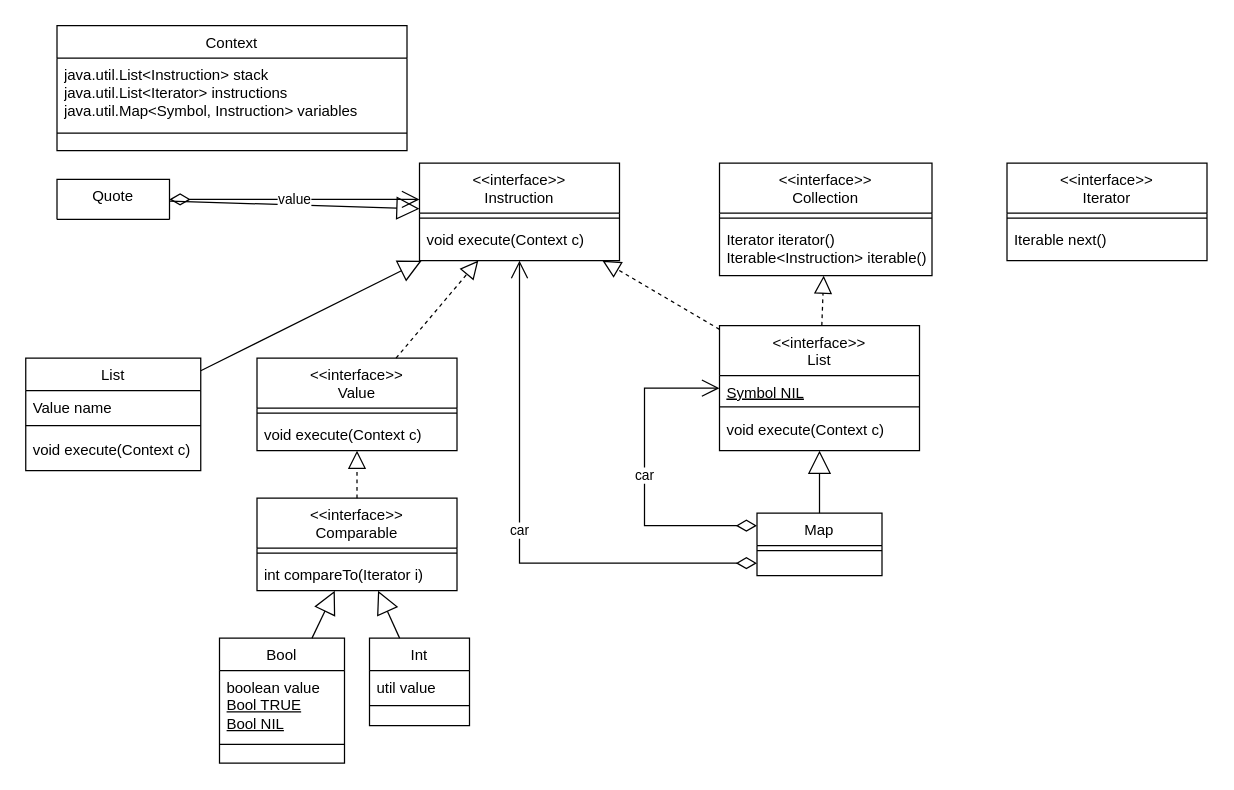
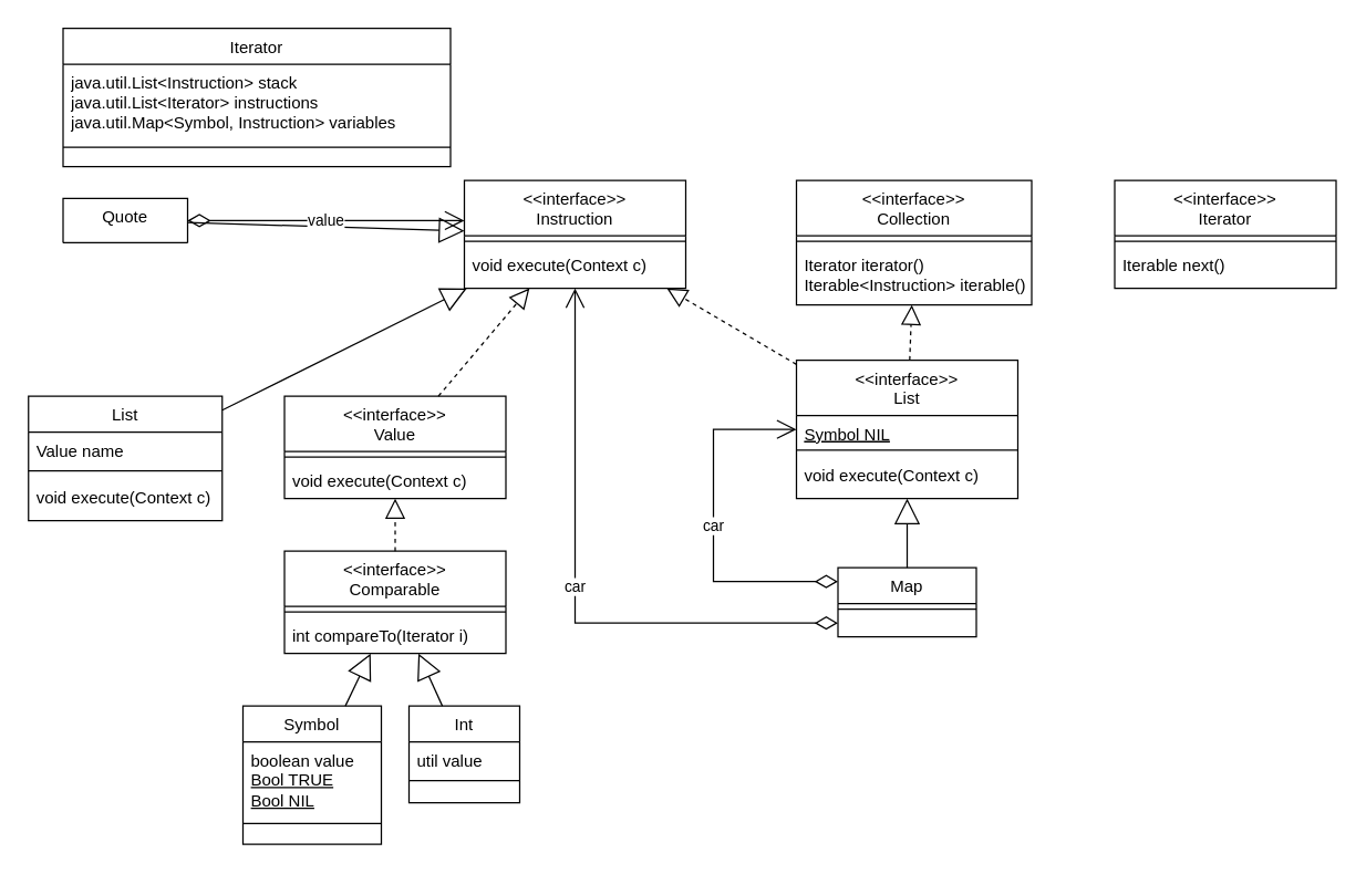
  <mxCell id="0" />
  <mxCell id="1" parent="0" />
  <mxCell id="2" value="&lt;&lt;interface&gt;&gt;&#10;Instruction" style="swimlane;fontStyle=0;align=center;verticalAlign=top;childLayout=stackLayout;horizontal=1;startSize=40;horizontalStack=0;resizeParent=1;resizeLast=0;collapsible=1;marginBottom=0;rounded=0;shadow=0;strokeWidth=1;" parent="1" vertex="1"><mxGeometry x="335" y="130" width="160" height="78" as="geometry"><mxRectangle x="230" y="140" width="160" height="26" as="alternateBounds" /></mxGeometry></mxCell>
  <mxCell id="3" value="" style="line;html=1;strokeWidth=1;align=left;verticalAlign=middle;spacingTop=-1;spacingLeft=3;spacingRight=3;rotatable=0;labelPosition=right;points=[];portConstraint=eastwest;" parent="2" vertex="1"><mxGeometry y="40" width="160" height="8" as="geometry" /></mxCell>
  <mxCell id="4" value="void execute(Context c)" style="text;align=left;verticalAlign=top;spacingLeft=4;spacingRight=4;overflow=hidden;rotatable=0;points=[[0,0.5],[1,0.5]];portConstraint=eastwest;" parent="2" vertex="1"><mxGeometry y="48" width="160" height="30" as="geometry" /></mxCell>
  <mxCell id="5" value="Map" style="swimlane;fontStyle=0;align=center;verticalAlign=top;childLayout=stackLayout;horizontal=1;startSize=26;horizontalStack=0;resizeParent=1;resizeLast=0;collapsible=1;marginBottom=0;rounded=0;shadow=0;strokeWidth=1;" parent="1" vertex="1"><mxGeometry x="605" y="410" width="100" height="50" as="geometry"><mxRectangle x="340" y="380" width="170" height="26" as="alternateBounds" /></mxGeometry></mxCell>
  <mxCell id="6" value="" style="line;html=1;strokeWidth=1;align=left;verticalAlign=middle;spacingTop=-1;spacingLeft=3;spacingRight=3;rotatable=0;labelPosition=right;points=[];portConstraint=eastwest;" parent="5" vertex="1"><mxGeometry y="26" width="100" height="8" as="geometry" /></mxCell>
  <mxCell id="7" value="&lt;&lt;interface&gt;&gt;&#10;Value" style="swimlane;fontStyle=0;align=center;verticalAlign=top;childLayout=stackLayout;horizontal=1;startSize=40;horizontalStack=0;resizeParent=1;resizeLast=0;collapsible=1;marginBottom=0;rounded=0;shadow=0;strokeWidth=1;" vertex="1" parent="1"><mxGeometry x="205" y="286" width="160" height="74" as="geometry"><mxRectangle x="230" y="140" width="160" height="26" as="alternateBounds" /></mxGeometry></mxCell>
  <mxCell id="8" value="" style="line;html=1;strokeWidth=1;align=left;verticalAlign=middle;spacingTop=-1;spacingLeft=3;spacingRight=3;rotatable=0;labelPosition=right;points=[];portConstraint=eastwest;" vertex="1" parent="7"><mxGeometry y="40" width="160" height="8" as="geometry" /></mxCell>
  <mxCell id="9" value="void execute(Context c)" style="text;align=left;verticalAlign=top;spacingLeft=4;spacingRight=4;overflow=hidden;rotatable=0;points=[[0,0.5],[1,0.5]];portConstraint=eastwest;" vertex="1" parent="7"><mxGeometry y="48" width="160" height="26" as="geometry" /></mxCell>
  <mxCell id="10" value="" style="endArrow=block;dashed=1;endFill=0;endSize=12;html=1;rounded=0;" edge="1" parent="1" source="7" target="2"><mxGeometry width="160" relative="1" as="geometry"><mxPoint x="265" y="550" as="sourcePoint" /><mxPoint x="425" y="550" as="targetPoint" /></mxGeometry></mxCell>
  <mxCell id="11" value="&lt;&lt;interface&gt;&gt;&#10;Collection" style="swimlane;fontStyle=0;align=center;verticalAlign=top;childLayout=stackLayout;horizontal=1;startSize=40;horizontalStack=0;resizeParent=1;resizeLast=0;collapsible=1;marginBottom=0;rounded=0;shadow=0;strokeWidth=1;" vertex="1" parent="1"><mxGeometry x="575" y="130" width="170" height="90" as="geometry"><mxRectangle x="230" y="140" width="160" height="26" as="alternateBounds" /></mxGeometry></mxCell>
  <mxCell id="12" value="" style="line;html=1;strokeWidth=1;align=left;verticalAlign=middle;spacingTop=-1;spacingLeft=3;spacingRight=3;rotatable=0;labelPosition=right;points=[];portConstraint=eastwest;" vertex="1" parent="11"><mxGeometry y="40" width="170" height="8" as="geometry" /></mxCell>
  <mxCell id="13" value="Iterator iterator()&#10;Iterable&lt;Instruction&gt; iterable()" style="text;align=left;verticalAlign=top;spacingLeft=4;spacingRight=4;overflow=hidden;rotatable=0;points=[[0,0.5],[1,0.5]];portConstraint=eastwest;" vertex="1" parent="11"><mxGeometry y="48" width="170" height="30" as="geometry" /></mxCell>
  <mxCell id="14" value="&lt;&lt;interface&gt;&gt;&#10;Iterator" style="swimlane;fontStyle=0;align=center;verticalAlign=top;childLayout=stackLayout;horizontal=1;startSize=40;horizontalStack=0;resizeParent=1;resizeLast=0;collapsible=1;marginBottom=0;rounded=0;shadow=0;strokeWidth=1;" vertex="1" parent="1"><mxGeometry x="805" y="130" width="160" height="78" as="geometry"><mxRectangle x="230" y="140" width="160" height="26" as="alternateBounds" /></mxGeometry></mxCell>
  <mxCell id="15" value="" style="line;html=1;strokeWidth=1;align=left;verticalAlign=middle;spacingTop=-1;spacingLeft=3;spacingRight=3;rotatable=0;labelPosition=right;points=[];portConstraint=eastwest;" vertex="1" parent="14"><mxGeometry y="40" width="160" height="8" as="geometry" /></mxCell>
  <mxCell id="16" value="Iterable next()" style="text;align=left;verticalAlign=top;spacingLeft=4;spacingRight=4;overflow=hidden;rotatable=0;points=[[0,0.5],[1,0.5]];portConstraint=eastwest;" vertex="1" parent="14"><mxGeometry y="48" width="160" height="30" as="geometry" /></mxCell>
  <mxCell id="17" value="&lt;&lt;interface&gt;&gt;&#10;List" style="swimlane;fontStyle=0;align=center;verticalAlign=top;childLayout=stackLayout;horizontal=1;startSize=40;horizontalStack=0;resizeParent=1;resizeLast=0;collapsible=1;marginBottom=0;rounded=0;shadow=0;strokeWidth=1;" vertex="1" parent="1"><mxGeometry x="575" y="260" width="160" height="100" as="geometry"><mxRectangle x="230" y="140" width="160" height="26" as="alternateBounds" /></mxGeometry></mxCell>
  <mxCell id="18" value="Symbol NIL" style="text;align=left;verticalAlign=top;spacingLeft=4;spacingRight=4;overflow=hidden;rotatable=0;points=[[0,0.5],[1,0.5]];portConstraint=eastwest;fontStyle=4" vertex="1" parent="17"><mxGeometry y="40" width="160" height="20" as="geometry" /></mxCell>
  <mxCell id="19" value="" style="line;html=1;strokeWidth=1;align=left;verticalAlign=middle;spacingTop=-1;spacingLeft=3;spacingRight=3;rotatable=0;labelPosition=right;points=[];portConstraint=eastwest;" vertex="1" parent="17"><mxGeometry y="60" width="160" height="10" as="geometry" /></mxCell>
  <mxCell id="20" value="void execute(Context c)" style="text;align=left;verticalAlign=top;spacingLeft=4;spacingRight=4;overflow=hidden;rotatable=0;points=[[0,0.5],[1,0.5]];portConstraint=eastwest;" vertex="1" parent="17"><mxGeometry y="70" width="160" height="20" as="geometry" /></mxCell>
  <mxCell id="21" value="" style="endArrow=block;dashed=1;endFill=0;endSize=12;html=1;rounded=0;" edge="1" parent="1" source="17" target="2"><mxGeometry width="160" relative="1" as="geometry"><mxPoint x="425" y="248" as="sourcePoint" /><mxPoint x="425" y="218" as="targetPoint" /></mxGeometry></mxCell>
  <mxCell id="22" value="" style="endArrow=block;dashed=1;endFill=0;endSize=12;html=1;rounded=0;" edge="1" parent="1" source="17" target="11"><mxGeometry width="160" relative="1" as="geometry"><mxPoint x="435" y="258" as="sourcePoint" /><mxPoint x="435" y="228" as="targetPoint" /></mxGeometry></mxCell>
  <mxCell id="23" value="car" style="endArrow=open;html=1;endSize=12;startArrow=diamondThin;startSize=14;startFill=0;edgeStyle=orthogonalEdgeStyle;rounded=0;" edge="1" parent="1" source="5" target="2"><mxGeometry relative="1" as="geometry"><mxPoint x="615" y="360" as="sourcePoint" /><mxPoint x="775" y="360" as="targetPoint" /><Array as="points"><mxPoint x="415" y="450" /></Array></mxGeometry></mxCell>
  <mxCell id="24" value="" style="endArrow=block;endSize=16;endFill=0;html=1;rounded=0;" edge="1" parent="1" source="5" target="17"><mxGeometry width="160" relative="1" as="geometry"><mxPoint x="615" y="360" as="sourcePoint" /><mxPoint x="775" y="360" as="targetPoint" /><Array as="points" /></mxGeometry></mxCell>
  <mxCell id="25" value="&lt;&lt;interface&gt;&gt;&#10;Comparable" style="swimlane;fontStyle=0;align=center;verticalAlign=top;childLayout=stackLayout;horizontal=1;startSize=40;horizontalStack=0;resizeParent=1;resizeLast=0;collapsible=1;marginBottom=0;rounded=0;shadow=0;strokeWidth=1;" vertex="1" parent="1"><mxGeometry x="205" y="398" width="160" height="74" as="geometry"><mxRectangle x="230" y="140" width="160" height="26" as="alternateBounds" /></mxGeometry></mxCell>
  <mxCell id="26" value="" style="line;html=1;strokeWidth=1;align=left;verticalAlign=middle;spacingTop=-1;spacingLeft=3;spacingRight=3;rotatable=0;labelPosition=right;points=[];portConstraint=eastwest;" vertex="1" parent="25"><mxGeometry y="40" width="160" height="8" as="geometry" /></mxCell>
  <mxCell id="27" value="int compareTo(Iterator i)" style="text;align=left;verticalAlign=top;spacingLeft=4;spacingRight=4;overflow=hidden;rotatable=0;points=[[0,0.5],[1,0.5]];portConstraint=eastwest;" vertex="1" parent="25"><mxGeometry y="48" width="160" height="26" as="geometry" /></mxCell>
  <mxCell id="28" value="" style="endArrow=block;dashed=1;endFill=0;endSize=12;html=1;rounded=0;" edge="1" parent="1" source="25" target="7"><mxGeometry width="160" relative="1" as="geometry"><mxPoint x="326" y="296" as="sourcePoint" /><mxPoint x="392" y="218" as="targetPoint" /></mxGeometry></mxCell>
  <mxCell id="29" value="Int" style="swimlane;fontStyle=0;align=center;verticalAlign=top;childLayout=stackLayout;horizontal=1;startSize=26;horizontalStack=0;resizeParent=1;resizeLast=0;collapsible=1;marginBottom=0;rounded=0;shadow=0;strokeWidth=1;" vertex="1" parent="1"><mxGeometry x="295" y="510" width="80" height="70" as="geometry"><mxRectangle x="340" y="380" width="170" height="26" as="alternateBounds" /></mxGeometry></mxCell>
  <mxCell id="30" value="util value" style="text;strokeColor=none;fillColor=none;align=left;verticalAlign=top;spacingLeft=4;spacingRight=4;overflow=hidden;rotatable=0;points=[[0,0.5],[1,0.5]];portConstraint=eastwest;whiteSpace=wrap;html=1;" vertex="1" parent="29"><mxGeometry y="26" width="80" height="22" as="geometry" /></mxCell>
  <mxCell id="31" value="" style="line;html=1;strokeWidth=1;align=left;verticalAlign=middle;spacingTop=-1;spacingLeft=3;spacingRight=3;rotatable=0;labelPosition=right;points=[];portConstraint=eastwest;" vertex="1" parent="29"><mxGeometry y="48" width="80" height="12" as="geometry" /></mxCell>
  <mxCell id="32" value="" style="endArrow=block;endSize=16;endFill=0;html=1;rounded=0;" edge="1" parent="1" source="29" target="25"><mxGeometry width="160" relative="1" as="geometry"><mxPoint x="665" y="420" as="sourcePoint" /><mxPoint x="665" y="370" as="targetPoint" /><Array as="points" /></mxGeometry></mxCell>
- <mxCell id="33" value="Bool" style="swimlane;fontStyle=0;align=center;verticalAlign=top;childLayout=stackLayout;horizontal=1;startSize=26;horizontalStack=0;resizeParent=1;resizeLast=0;collapsible=1;marginBottom=0;rounded=0;shadow=0;strokeWidth=1;" vertex="1" parent="1"><mxGeometry x="175" y="510" width="100" height="100" as="geometry"><mxRectangle x="340" y="380" width="170" height="26" as="alternateBounds" /></mxGeometry></mxCell>
+ <mxCell id="33" value="Symbol" style="swimlane;fontStyle=0;align=center;verticalAlign=top;childLayout=stackLayout;horizontal=1;startSize=26;horizontalStack=0;resizeParent=1;resizeLast=0;collapsible=1;marginBottom=0;rounded=0;shadow=0;strokeWidth=1;" vertex="1" parent="1"><mxGeometry x="175" y="510" width="100" height="100" as="geometry"><mxRectangle x="340" y="380" width="170" height="26" as="alternateBounds" /></mxGeometry></mxCell>
  <mxCell id="34" value="boolean value&lt;br&gt;&lt;u&gt;Bool TRUE&lt;br&gt;Bool NIL&lt;/u&gt;" style="text;strokeColor=none;fillColor=none;align=left;verticalAlign=top;spacingLeft=4;spacingRight=4;overflow=hidden;rotatable=0;points=[[0,0.5],[1,0.5]];portConstraint=eastwest;whiteSpace=wrap;html=1;" vertex="1" parent="33"><mxGeometry y="26" width="100" height="54" as="geometry" /></mxCell>
  <mxCell id="35" value="" style="line;html=1;strokeWidth=1;align=left;verticalAlign=middle;spacingTop=-1;spacingLeft=3;spacingRight=3;rotatable=0;labelPosition=right;points=[];portConstraint=eastwest;" vertex="1" parent="33"><mxGeometry y="80" width="100" height="10" as="geometry" /></mxCell>
  <mxCell id="36" value="" style="endArrow=block;endSize=16;endFill=0;html=1;rounded=0;" edge="1" parent="1" source="33" target="25"><mxGeometry width="160" relative="1" as="geometry"><mxPoint x="295" y="520" as="sourcePoint" /><mxPoint x="295" y="482" as="targetPoint" /><Array as="points" /></mxGeometry></mxCell>
- <mxCell id="37" value="Context" style="swimlane;fontStyle=0;align=center;verticalAlign=top;childLayout=stackLayout;horizontal=1;startSize=26;horizontalStack=0;resizeParent=1;resizeLast=0;collapsible=1;marginBottom=0;rounded=0;shadow=0;strokeWidth=1;" vertex="1" parent="1"><mxGeometry x="45" y="20" width="280" height="100" as="geometry"><mxRectangle x="340" y="380" width="170" height="26" as="alternateBounds" /></mxGeometry></mxCell>
+ <mxCell id="37" value="Iterator" style="swimlane;fontStyle=0;align=center;verticalAlign=top;childLayout=stackLayout;horizontal=1;startSize=26;horizontalStack=0;resizeParent=1;resizeLast=0;collapsible=1;marginBottom=0;rounded=0;shadow=0;strokeWidth=1;" vertex="1" parent="1"><mxGeometry x="45" y="20" width="280" height="100" as="geometry"><mxRectangle x="340" y="380" width="170" height="26" as="alternateBounds" /></mxGeometry></mxCell>
  <mxCell id="38" value="java.util.List&amp;lt;Instruction&amp;gt; stack&lt;br&gt;java.util.List&amp;lt;Iterator&amp;gt; instructions&lt;br&gt;java.util.Map&amp;lt;Symbol, Instruction&amp;gt; variables" style="text;strokeColor=none;fillColor=none;align=left;verticalAlign=top;spacingLeft=4;spacingRight=4;overflow=hidden;rotatable=0;points=[[0,0.5],[1,0.5]];portConstraint=eastwest;whiteSpace=wrap;html=1;" vertex="1" parent="37"><mxGeometry y="26" width="280" height="54" as="geometry" /></mxCell>
  <mxCell id="39" value="" style="line;html=1;strokeWidth=1;align=left;verticalAlign=middle;spacingTop=-1;spacingLeft=3;spacingRight=3;rotatable=0;labelPosition=right;points=[];portConstraint=eastwest;" vertex="1" parent="37"><mxGeometry y="80" width="280" height="12" as="geometry" /></mxCell>
  <mxCell id="40" value="List" style="swimlane;fontStyle=0;align=center;verticalAlign=top;childLayout=stackLayout;horizontal=1;startSize=26;horizontalStack=0;resizeParent=1;resizeLast=0;collapsible=1;marginBottom=0;rounded=0;shadow=0;strokeWidth=1;" vertex="1" parent="1"><mxGeometry x="20" y="286" width="140" height="90" as="geometry"><mxRectangle x="340" y="380" width="170" height="26" as="alternateBounds" /></mxGeometry></mxCell>
  <mxCell id="41" value="Value name" style="text;strokeColor=none;fillColor=none;align=left;verticalAlign=top;spacingLeft=4;spacingRight=4;overflow=hidden;rotatable=0;points=[[0,0.5],[1,0.5]];portConstraint=eastwest;whiteSpace=wrap;html=1;" vertex="1" parent="40"><mxGeometry y="26" width="140" height="22" as="geometry" /></mxCell>
  <mxCell id="42" value="" style="line;html=1;strokeWidth=1;align=left;verticalAlign=middle;spacingTop=-1;spacingLeft=3;spacingRight=3;rotatable=0;labelPosition=right;points=[];portConstraint=eastwest;" vertex="1" parent="40"><mxGeometry y="48" width="140" height="12" as="geometry" /></mxCell>
  <mxCell id="43" value="void execute(Context c)" style="text;align=left;verticalAlign=top;spacingLeft=4;spacingRight=4;overflow=hidden;rotatable=0;points=[[0,0.5],[1,0.5]];portConstraint=eastwest;" vertex="1" parent="40"><mxGeometry y="60" width="140" height="30" as="geometry" /></mxCell>
  <mxCell id="44" value="" style="endArrow=block;endSize=16;endFill=0;html=1;rounded=0;" edge="1" parent="1" source="40" target="2"><mxGeometry width="160" relative="1" as="geometry"><mxPoint x="187" y="520" as="sourcePoint" /><mxPoint x="242" y="482" as="targetPoint" /><Array as="points" /></mxGeometry></mxCell>
  <mxCell id="45" value="Quote" style="swimlane;fontStyle=0;align=center;verticalAlign=top;childLayout=stackLayout;horizontal=1;startSize=42;horizontalStack=0;resizeParent=1;resizeLast=0;collapsible=1;marginBottom=0;rounded=0;shadow=0;strokeWidth=1;" vertex="1" parent="1"><mxGeometry x="45" y="143" width="90" height="32" as="geometry"><mxRectangle x="340" y="380" width="170" height="26" as="alternateBounds" /></mxGeometry></mxCell>
  <mxCell id="46" value="" style="endArrow=block;endSize=16;endFill=0;html=1;rounded=0;" edge="1" parent="1" source="45" target="2"><mxGeometry width="160" relative="1" as="geometry"><mxPoint x="171" y="296" as="sourcePoint" /><mxPoint x="345" y="216" as="targetPoint" /><Array as="points" /></mxGeometry></mxCell>
  <mxCell id="47" value="value" style="endArrow=open;html=1;endSize=12;startArrow=diamondThin;startSize=14;startFill=0;edgeStyle=orthogonalEdgeStyle;rounded=0;" edge="1" parent="1" source="45" target="2"><mxGeometry relative="1" as="geometry"><mxPoint x="585" y="445" as="sourcePoint" /><mxPoint x="425" y="218" as="targetPoint" /><Array as="points"><mxPoint x="85" y="169" /></Array></mxGeometry></mxCell>
  <mxCell id="48" value="car" style="endArrow=open;html=1;endSize=12;startArrow=diamondThin;startSize=14;startFill=0;edgeStyle=orthogonalEdgeStyle;rounded=0;" edge="1" parent="1" source="5" target="17"><mxGeometry relative="1" as="geometry"><mxPoint x="615" y="445" as="sourcePoint" /><mxPoint x="425" y="218" as="targetPoint" /><Array as="points"><mxPoint x="515" y="420" /><mxPoint x="515" y="310" /></Array></mxGeometry></mxCell>
